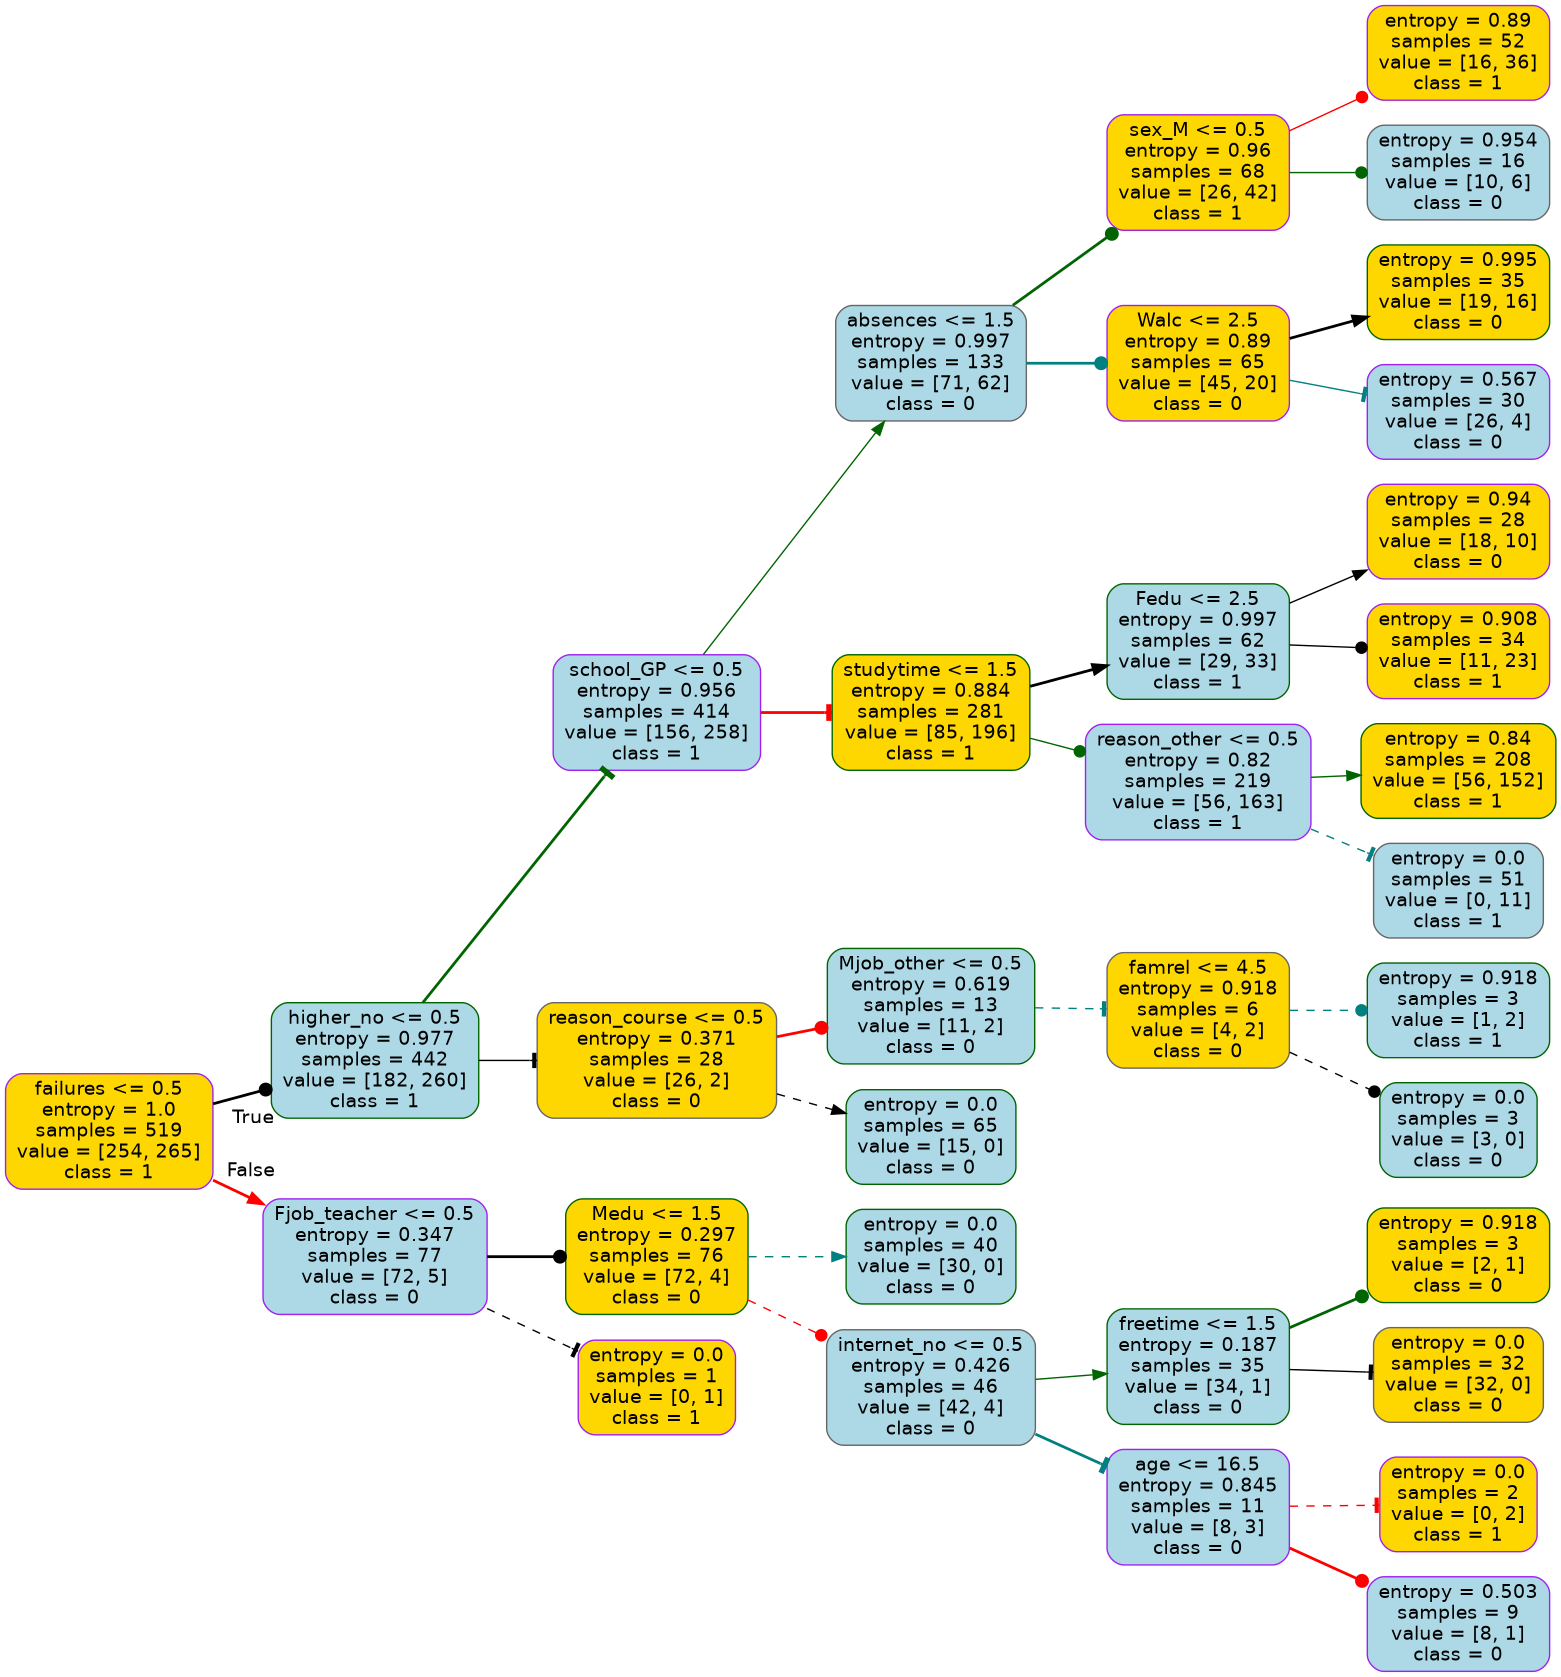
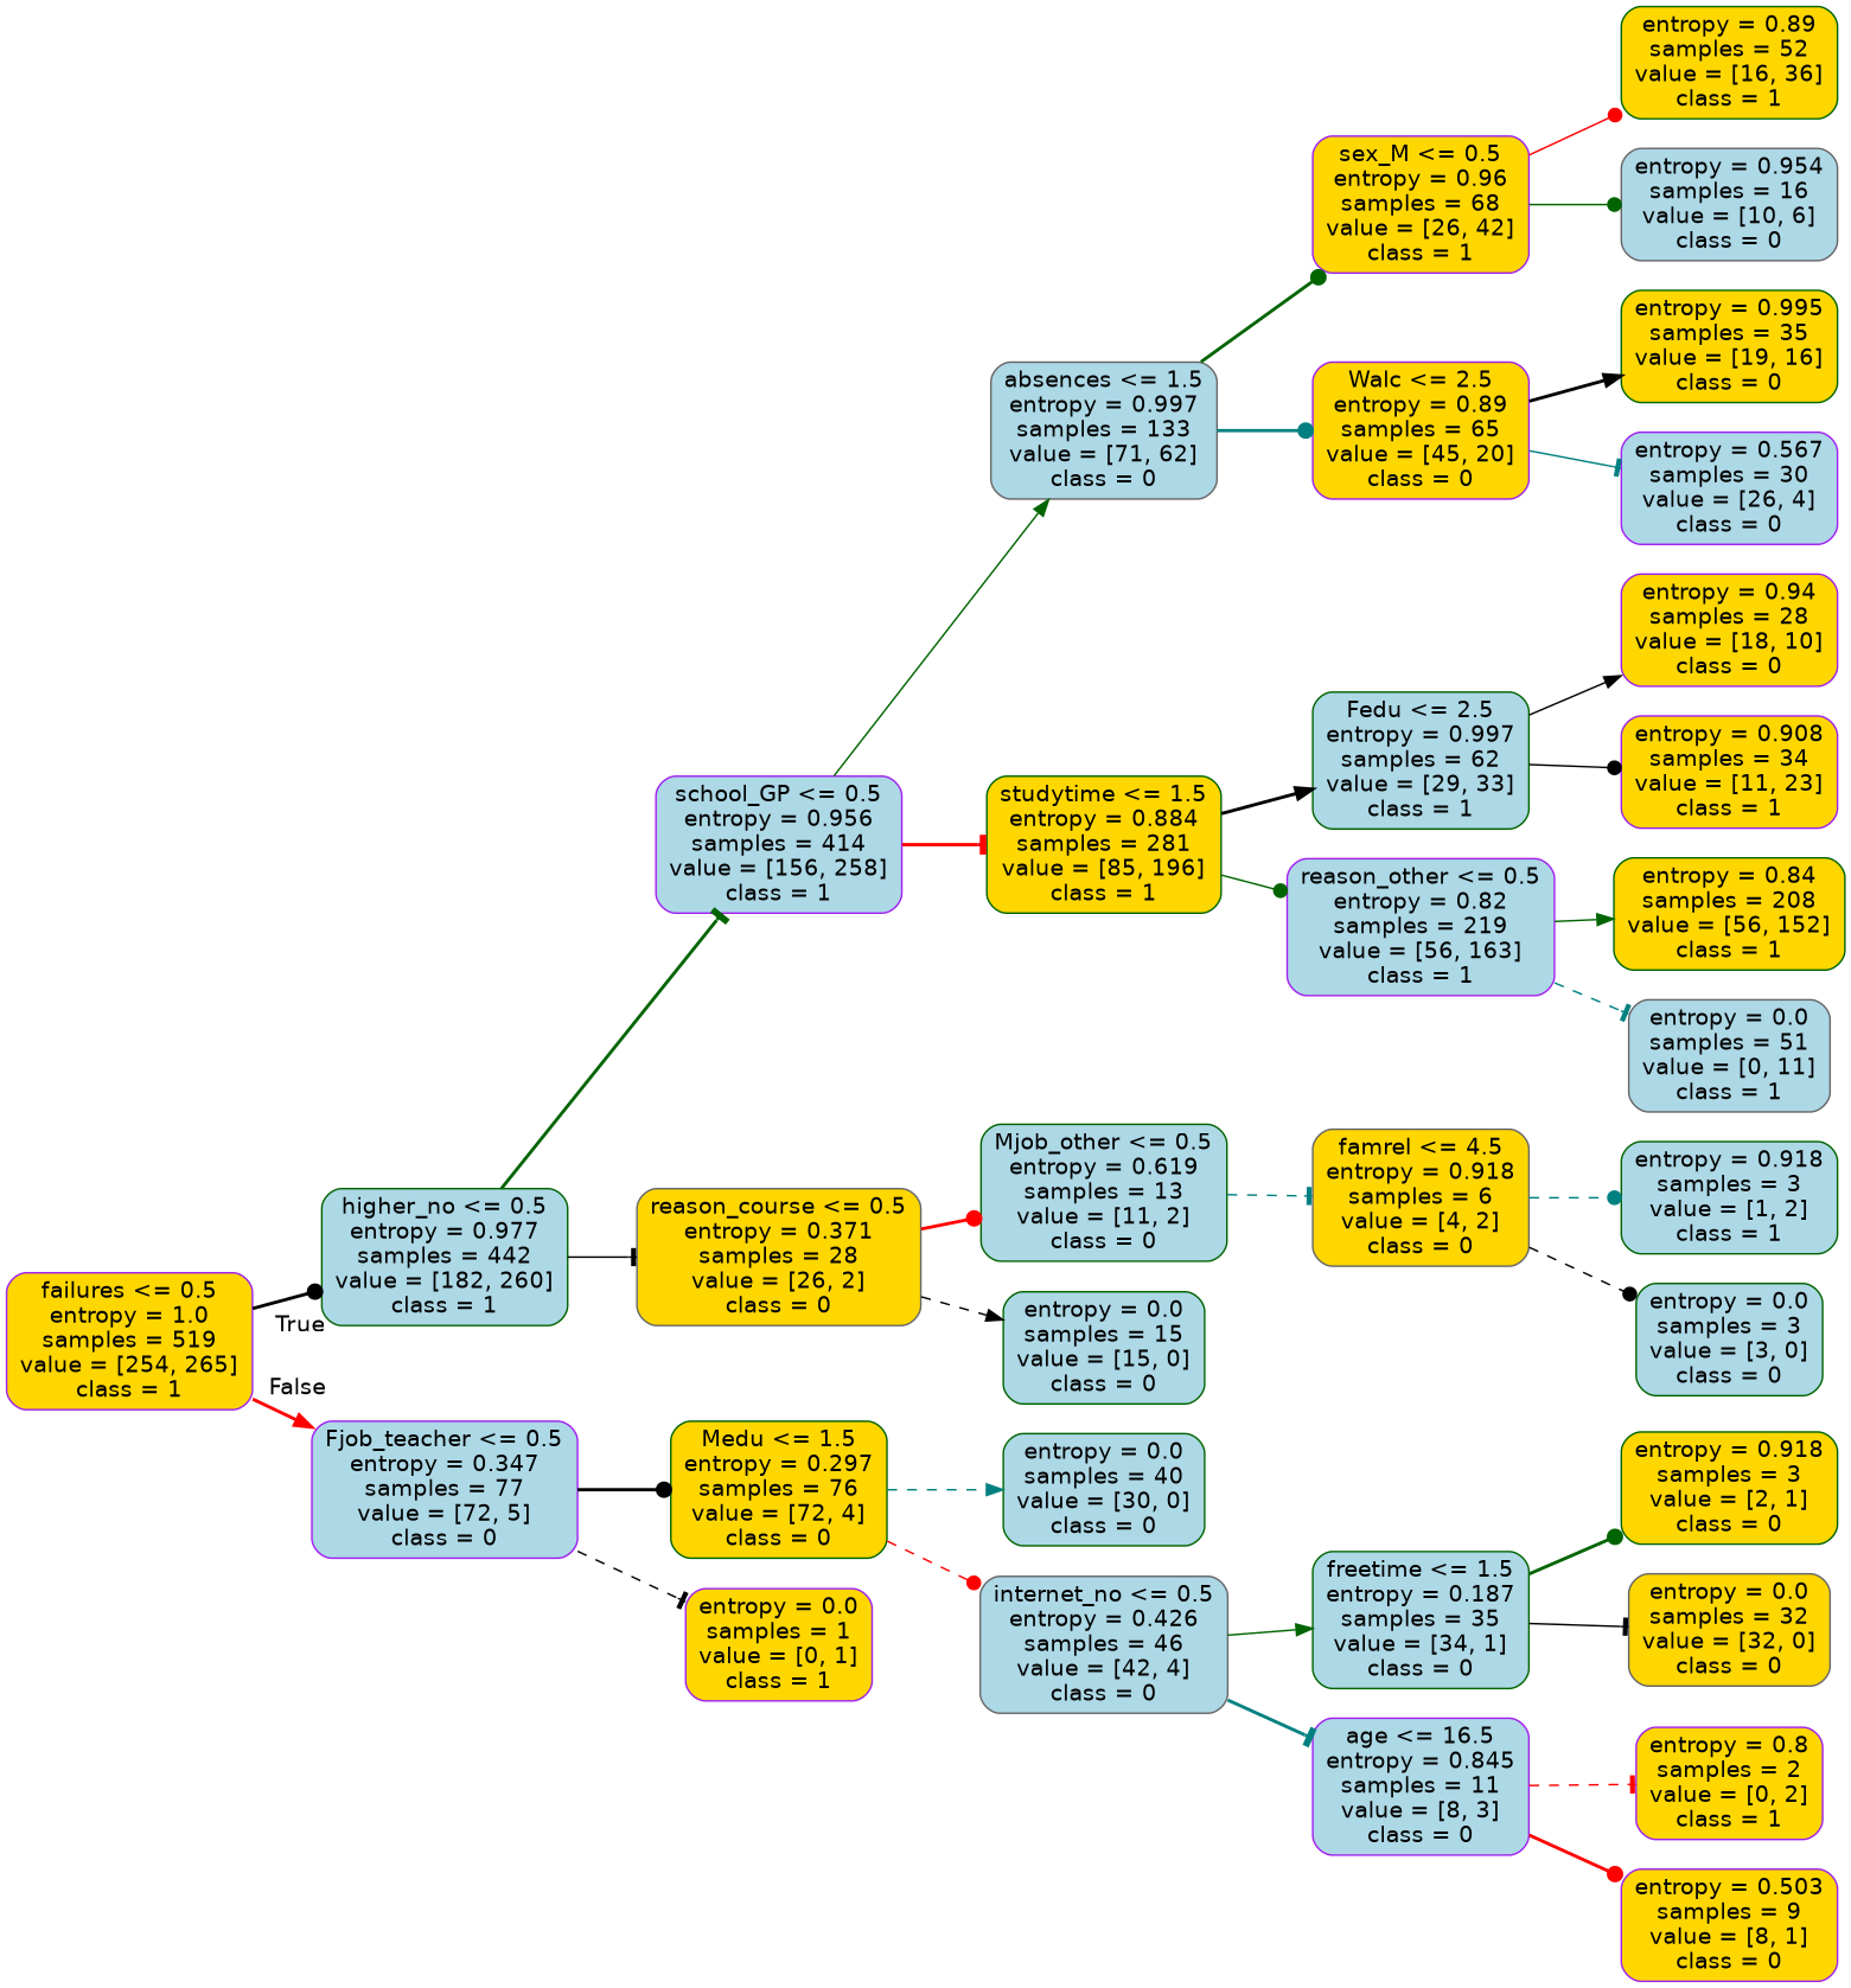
  digraph {
    rankdir=LR
    node [color=darkgreen fillcolor=gold fontname=helvetica shape=box style="filled, rounded"]
    edge [arrowhead=dot color=black fontname=helvetica style=bold]
    n1 [color=purple label="failures <= 0.5\nentropy = 1.0\nsamples = 519\nvalue = [254, 265]\nclass = 1"]
    n2 [fillcolor=lightblue label="higher_no <= 0.5\nentropy = 0.977\nsamples = 442\nvalue = [182, 260]\nclass = 1"]
    n3 [color=purple fillcolor=lightblue label="Fjob_teacher <= 0.5\nentropy = 0.347\nsamples = 77\nvalue = [72, 5]\nclass = 0"]
    n4 [color=purple fillcolor=lightblue label="school_GP <= 0.5\nentropy = 0.956\nsamples = 414\nvalue = [156, 258]\nclass = 1"]
    n5 [color=gray40 label="reason_course <= 0.5\nentropy = 0.371\nsamples = 28\nvalue = [26, 2]\nclass = 0"]
    n6 [label="Medu <= 1.5\nentropy = 0.297\nsamples = 76\nvalue = [72, 4]\nclass = 0"]
    n7 [color=purple label="entropy = 0.0\nsamples = 1\nvalue = [0, 1]\nclass = 1"]
    n8 [color=gray40 fillcolor=lightblue label="absences <= 1.5\nentropy = 0.997\nsamples = 133\nvalue = [71, 62]\nclass = 0"]
    n9 [label="studytime <= 1.5\nentropy = 0.884\nsamples = 281\nvalue = [85, 196]\nclass = 1"]
    n10 [fillcolor=lightblue label="Mjob_other <= 0.5\nentropy = 0.619\nsamples = 13\nvalue = [11, 2]\nclass = 0"]
-   n11 [fillcolor=lightblue label="entropy = 0.0\nsamples = 65\nvalue = [15, 0]\nclass = 0"]
+   n11 [fillcolor=lightblue label="entropy = 0.0\nsamples = 15\nvalue = [15, 0]\nclass = 0"]
    n12 [color=purple label="sex_M <= 0.5\nentropy = 0.96\nsamples = 68\nvalue = [26, 42]\nclass = 1"]
    n13 [color=purple label="Walc <= 2.5\nentropy = 0.89\nsamples = 65\nvalue = [45, 20]\nclass = 0"]
    n14 [fillcolor=lightblue label="Fedu <= 2.5\nentropy = 0.997\nsamples = 62\nvalue = [29, 33]\nclass = 1"]
    n15 [color=purple fillcolor=lightblue label="reason_other <= 0.5\nentropy = 0.82\nsamples = 219\nvalue = [56, 163]\nclass = 1"]
-   n16 [color=purple label="entropy = 0.89\nsamples = 52\nvalue = [16, 36]\nclass = 1"]
+   n16 [label="entropy = 0.89\nsamples = 52\nvalue = [16, 36]\nclass = 1"]
    n17 [color=gray40 fillcolor=lightblue label="entropy = 0.954\nsamples = 16\nvalue = [10, 6]\nclass = 0"]
    n18 [label="entropy = 0.995\nsamples = 35\nvalue = [19, 16]\nclass = 0"]
    n19 [color=purple fillcolor=lightblue label="entropy = 0.567\nsamples = 30\nvalue = [26, 4]\nclass = 0"]
    n20 [color=purple label="entropy = 0.94\nsamples = 28\nvalue = [18, 10]\nclass = 0"]
    n21 [color=purple label="entropy = 0.908\nsamples = 34\nvalue = [11, 23]\nclass = 1"]
    n22 [label="entropy = 0.84\nsamples = 208\nvalue = [56, 152]\nclass = 1"]
    n23 [color=gray40 fillcolor=lightblue label="entropy = 0.0\nsamples = 51\nvalue = [0, 11]\nclass = 1"]
    n24 [color=gray40 label="famrel <= 4.5\nentropy = 0.918\nsamples = 6\nvalue = [4, 2]\nclass = 0"]
    n25 [fillcolor=lightblue label="entropy = 0.918\nsamples = 3\nvalue = [1, 2]\nclass = 1"]
    n26 [fillcolor=lightblue label="entropy = 0.0\nsamples = 3\nvalue = [3, 0]\nclass = 0"]
    n27 [fillcolor=lightblue label="entropy = 0.0\nsamples = 40\nvalue = [30, 0]\nclass = 0"]
    n28 [color=gray40 fillcolor=lightblue label="internet_no <= 0.5\nentropy = 0.426\nsamples = 46\nvalue = [42, 4]\nclass = 0"]
    n29 [fillcolor=lightblue label="freetime <= 1.5\nentropy = 0.187\nsamples = 35\nvalue = [34, 1]\nclass = 0"]
    n30 [color=purple fillcolor=lightblue label="age <= 16.5\nentropy = 0.845\nsamples = 11\nvalue = [8, 3]\nclass = 0"]
    n31 [label="entropy = 0.918\nsamples = 3\nvalue = [2, 1]\nclass = 0"]
    n32 [color=gray40 label="entropy = 0.0\nsamples = 32\nvalue = [32, 0]\nclass = 0"]
-   n33 [color=purple label="entropy = 0.0\nsamples = 2\nvalue = [0, 2]\nclass = 1"]
-   n34 [color=purple fillcolor=lightblue label="entropy = 0.503\nsamples = 9\nvalue = [8, 1]\nclass = 0"]
+   n33 [color=purple label="entropy = 0.8\nsamples = 2\nvalue = [0, 2]\nclass = 1"]
+   n34 [color=purple label="entropy = 0.503\nsamples = 9\nvalue = [8, 1]\nclass = 0"]
    n1 -> n2 [headlabel=True labelangle=45 labeldistance=2.5]
    n1 -> n3 [arrowhead=normal color=red headlabel=False labelangle=-45 labeldistance=2.5]
    n2 -> n4 [arrowhead=tee color=darkgreen]
    n2 -> n5 [arrowhead=tee style=solid]
    n3 -> n6
    n3 -> n7 [arrowhead=tee style=dashed]
    n4 -> n8 [arrowhead=normal color=darkgreen style=solid]
    n4 -> n9 [arrowhead=tee color=red]
    n5 -> n10 [color=red]
    n5 -> n11 [arrowhead=normal style=dashed]
    n6 -> n27 [arrowhead=normal color=teal style=dashed]
    n6 -> n28 [color=red style=dashed]
    n8 -> n12 [color=darkgreen]
    n8 -> n13 [color=teal]
    n9 -> n14 [arrowhead=normal]
    n9 -> n15 [color=darkgreen style=solid]
    n10 -> n24 [arrowhead=tee color=teal style=dashed]
    n12 -> n16 [color=red style=solid]
    n12 -> n17 [color=darkgreen style=solid]
    n13 -> n18 [arrowhead=normal]
    n13 -> n19 [arrowhead=tee color=teal style=solid]
    n14 -> n20 [arrowhead=normal style=solid]
    n14 -> n21 [style=solid]
    n15 -> n22 [arrowhead=normal color=darkgreen style=solid]
    n15 -> n23 [arrowhead=tee color=teal style=dashed]
    n24 -> n25 [color=teal style=dashed]
    n24 -> n26 [style=dashed]
    n28 -> n29 [arrowhead=normal color=darkgreen style=solid]
    n28 -> n30 [arrowhead=tee color=teal]
    n29 -> n31 [color=darkgreen]
    n29 -> n32 [arrowhead=tee style=solid]
    n30 -> n33 [arrowhead=tee color=red style=dashed]
    n30 -> n34 [color=red]
  }
